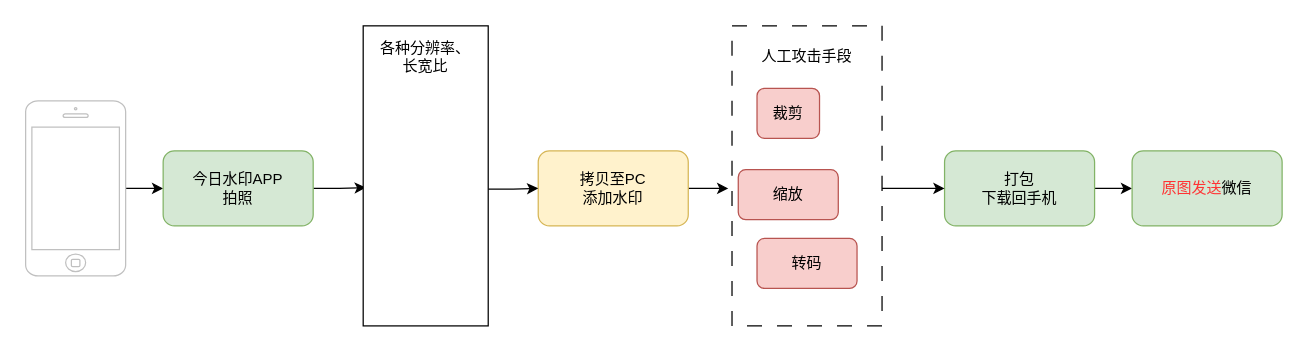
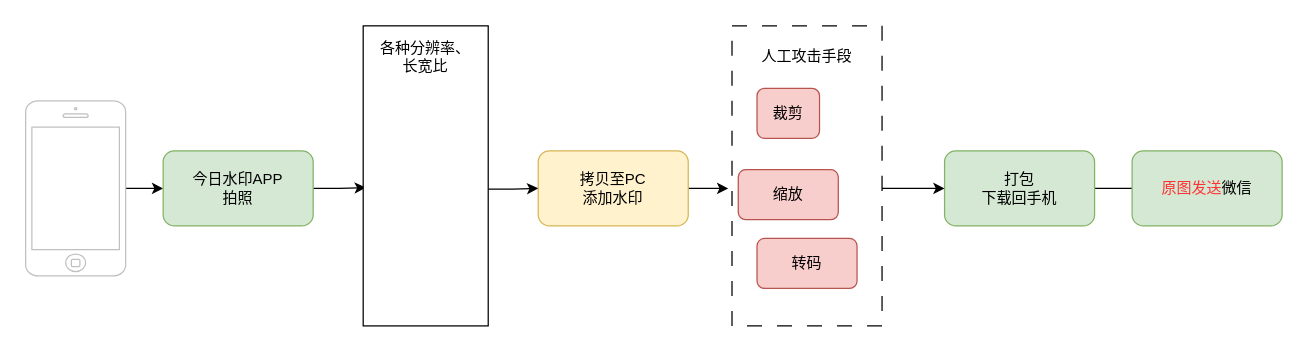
  <mxCell id="0" />
  <mxCell id="1" parent="0" />
  <mxCell id="2" value="" style="edgeStyle=orthogonalEdgeStyle;rounded=0;orthogonalLoop=1;jettySize=auto;html=1;" edge="1" parent="1" source="3" target="5"><mxGeometry relative="1" as="geometry" /></mxCell>
  <mxCell id="3" value="" style="html=1;verticalLabelPosition=bottom;labelBackgroundColor=#ffffff;verticalAlign=top;shadow=0;dashed=0;strokeWidth=1;shape=mxgraph.ios7.misc.iphone;strokeColor=#c0c0c0;" vertex="1" parent="1"><mxGeometry x="20" y="80" width="80" height="140" as="geometry" /></mxCell>
  <mxCell id="4" value="" style="edgeStyle=orthogonalEdgeStyle;rounded=0;orthogonalLoop=1;jettySize=auto;html=1;entryX=0.019;entryY=0.539;entryDx=0;entryDy=0;entryPerimeter=0;" edge="1" parent="1" source="5"><mxGeometry relative="1" as="geometry"><mxPoint x="292.09" y="149.36" as="targetPoint" /></mxGeometry></mxCell>
  <mxCell id="5" value="今日水印APP&lt;div&gt;拍照&lt;/div&gt;" style="rounded=1;whiteSpace=wrap;html=1;fillColor=#d5e8d4;strokeColor=#82b366;" vertex="1" parent="1"><mxGeometry x="130" y="120" width="120" height="60" as="geometry" /></mxCell>
  <mxCell id="6" value="" style="edgeStyle=orthogonalEdgeStyle;rounded=0;orthogonalLoop=1;jettySize=auto;html=1;entryX=-0.025;entryY=0.542;entryDx=0;entryDy=0;entryPerimeter=0;exitX=1;exitY=0.5;exitDx=0;exitDy=0;" edge="1" parent="1" source="7" target="9"><mxGeometry relative="1" as="geometry"><mxPoint x="525" y="150" as="sourcePoint" /></mxGeometry></mxCell>
  <mxCell id="7" value="拷贝至PC&lt;div&gt;添加水印&lt;/div&gt;" style="rounded=1;whiteSpace=wrap;html=1;fillColor=#fff2cc;strokeColor=#d6b656;" vertex="1" parent="1"><mxGeometry x="430" y="120" width="120" height="60" as="geometry" /></mxCell>
  <mxCell id="8" value="" style="group" vertex="1" connectable="0" parent="1"><mxGeometry x="585" y="20" width="120" height="240" as="geometry" /></mxCell>
  <mxCell id="9" value="" style="rounded=0;whiteSpace=wrap;html=1;dashed=1;dashPattern=12 12;fillColor=default;" vertex="1" parent="8"><mxGeometry width="120" height="240" as="geometry" /></mxCell>
  <mxCell id="10" value="裁剪" style="rounded=1;whiteSpace=wrap;html=1;fillColor=#f8cecc;strokeColor=#b85450;" vertex="1" parent="8"><mxGeometry x="20" y="50" width="50" height="40" as="geometry" /></mxCell>
  <mxCell id="11" value="人工攻击手段" style="rounded=0;whiteSpace=wrap;html=1;fillColor=none;strokeColor=none;" vertex="1" parent="8"><mxGeometry x="10" y="10" width="100" height="30" as="geometry" /></mxCell>
  <mxCell id="12" value="缩放" style="rounded=1;whiteSpace=wrap;html=1;fillColor=#f8cecc;strokeColor=#b85450;" vertex="1" parent="8"><mxGeometry x="5" y="115" width="80" height="40" as="geometry" /></mxCell>
  <mxCell id="13" value="转码" style="rounded=1;whiteSpace=wrap;html=1;fillColor=#f8cecc;strokeColor=#b85450;" vertex="1" parent="8"><mxGeometry x="20" y="170" width="80" height="40" as="geometry" /></mxCell>
- <mxCell id="14" value="" style="edgeStyle=orthogonalEdgeStyle;rounded=0;orthogonalLoop=1;jettySize=auto;html=1;" edge="1" parent="1" source="15" target="17"><mxGeometry relative="1" as="geometry" /></mxCell>
+ <mxCell id="14" value="" style="edgeStyle=orthogonalEdgeStyle;rounded=0;orthogonalLoop=1;jettySize=auto;html=1;endArrow=none;" edge="1" parent="1" source="15" target="17"><mxGeometry relative="1" as="geometry" /></mxCell>
  <mxCell id="15" value="打包&lt;br&gt;&lt;div&gt;下载回手机&lt;/div&gt;" style="rounded=1;whiteSpace=wrap;html=1;fillColor=#d5e8d4;strokeColor=#82b366;" vertex="1" parent="1"><mxGeometry x="755" y="120" width="120" height="60" as="geometry" /></mxCell>
  <mxCell id="16" value="" style="edgeStyle=orthogonalEdgeStyle;rounded=0;orthogonalLoop=1;jettySize=auto;html=1;" edge="1" parent="1" source="9" target="15"><mxGeometry relative="1" as="geometry"><Array as="points"><mxPoint x="735" y="150" /><mxPoint x="735" y="150" /></Array></mxGeometry></mxCell>
  <mxCell id="17" value="&lt;font style=&quot;color: rgb(255, 51, 51);&quot;&gt;原图发送&lt;/font&gt;微信" style="rounded=1;whiteSpace=wrap;html=1;fillColor=#d5e8d4;strokeColor=#82b366;" vertex="1" parent="1"><mxGeometry x="905" y="120" width="120" height="60" as="geometry" /></mxCell>
  <mxCell id="18" value="" style="edgeStyle=orthogonalEdgeStyle;rounded=0;orthogonalLoop=1;jettySize=auto;html=1;exitX=1;exitY=0.544;exitDx=0;exitDy=0;exitPerimeter=0;" edge="1" parent="1" source="19" target="7"><mxGeometry relative="1" as="geometry" /></mxCell>
  <mxCell id="19" value="" style="rounded=0;whiteSpace=wrap;html=1;" vertex="1" parent="1"><mxGeometry x="290" y="20" width="100" height="240" as="geometry" /></mxCell>
  <mxCell id="20" value="各种分辨率、&lt;div&gt;长宽比&lt;/div&gt;" style="rounded=0;whiteSpace=wrap;html=1;fillColor=none;strokeColor=none;" vertex="1" parent="1"><mxGeometry x="290" y="30" width="100" height="30" as="geometry" /></mxCell>
